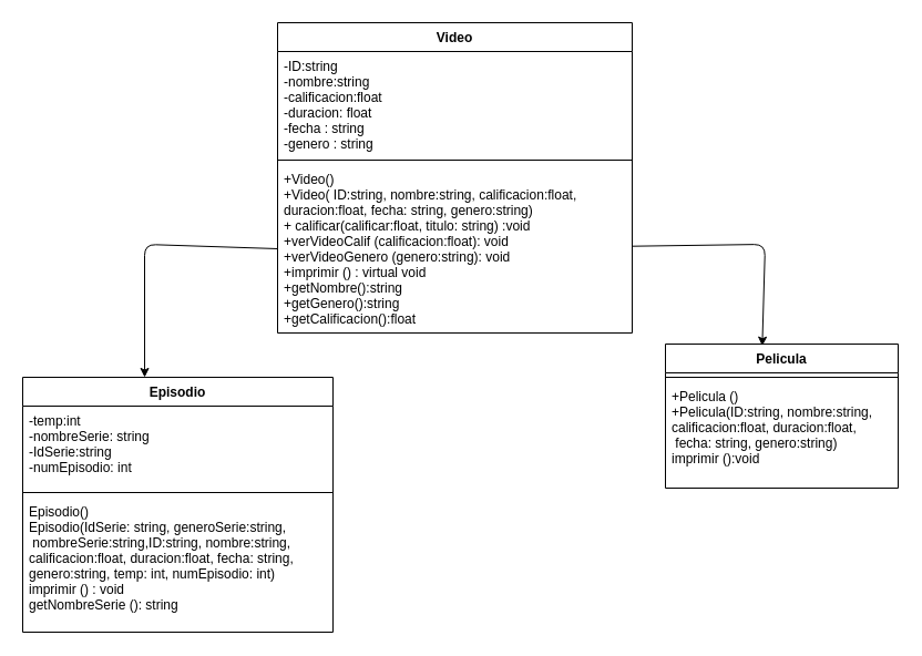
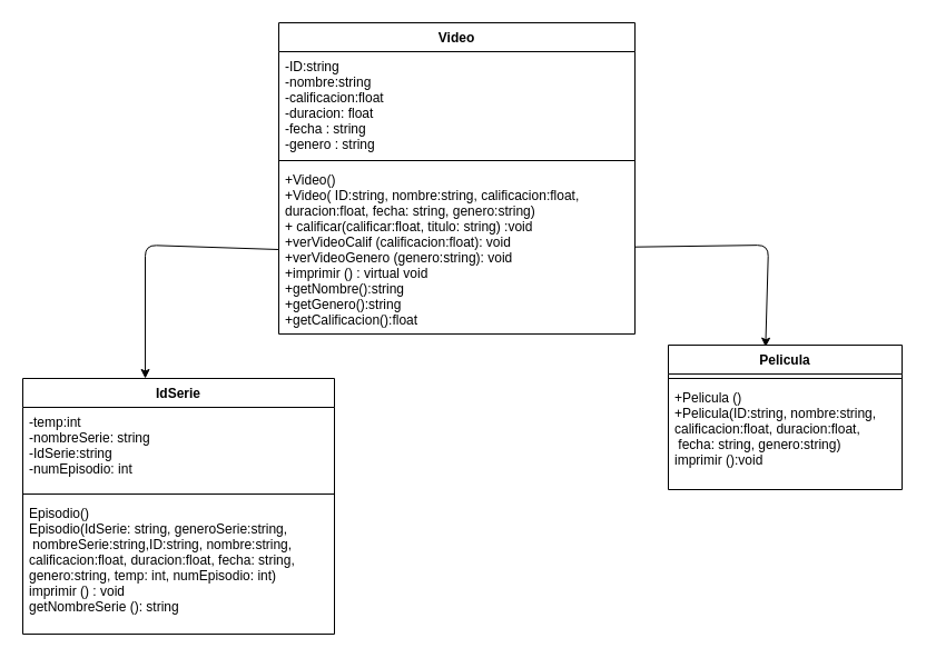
  <mxCell id="0" />
  <mxCell id="1" parent="0" />
  <mxCell id="2" value="Video" style="swimlane;fontStyle=1;align=center;verticalAlign=top;childLayout=stackLayout;horizontal=1;startSize=26;horizontalStack=0;resizeParent=1;resizeParentMax=0;resizeLast=0;collapsible=1;marginBottom=0;" parent="1" vertex="1"><mxGeometry x="250" y="20" width="320" height="280" as="geometry" /></mxCell>
  <mxCell id="3" value="-ID:string&#10;-nombre:string&#10;-calificacion:float&#10;-duracion: float&#10;-fecha : string&#10;-genero : string&#10;" style="text;strokeColor=none;fillColor=none;align=left;verticalAlign=top;spacingLeft=4;spacingRight=4;overflow=hidden;rotatable=0;points=[[0,0.5],[1,0.5]];portConstraint=eastwest;" parent="2" vertex="1"><mxGeometry y="26" width="320" height="94" as="geometry" /></mxCell>
  <mxCell id="4" value="" style="line;strokeWidth=1;fillColor=none;align=left;verticalAlign=middle;spacingTop=-1;spacingLeft=3;spacingRight=3;rotatable=0;labelPosition=right;points=[];portConstraint=eastwest;strokeColor=inherit;" parent="2" vertex="1"><mxGeometry y="120" width="320" height="8" as="geometry" /></mxCell>
  <mxCell id="5" value="+Video()&#10;+Video( ID:string, nombre:string, calificacion:float, &#10;duracion:float, fecha: string, genero:string)&#10;+ calificar(calificar:float, titulo: string) :void&#10;+verVideoCalif (calificacion:float): void&#10;+verVideoGenero (genero:string): void&#10;+imprimir () : virtual void&#10;+getNombre():string&#10;+getGenero():string&#10;+getCalificacion():float&#10;" style="text;strokeColor=none;fillColor=none;align=left;verticalAlign=top;spacingLeft=4;spacingRight=4;overflow=hidden;rotatable=0;points=[[0,0.5],[1,0.5]];portConstraint=eastwest;" parent="2" vertex="1"><mxGeometry y="128" width="320" height="152" as="geometry" /></mxCell>
- <mxCell id="6" value="Episodio" style="swimlane;fontStyle=1;align=center;verticalAlign=top;childLayout=stackLayout;horizontal=1;startSize=26;horizontalStack=0;resizeParent=1;resizeParentMax=0;resizeLast=0;collapsible=1;marginBottom=0;" parent="1" vertex="1"><mxGeometry x="20" y="340" width="280" height="230" as="geometry" /></mxCell>
+ <mxCell id="6" value="IdSerie" style="swimlane;fontStyle=1;align=center;verticalAlign=top;childLayout=stackLayout;horizontal=1;startSize=26;horizontalStack=0;resizeParent=1;resizeParentMax=0;resizeLast=0;collapsible=1;marginBottom=0;" parent="1" vertex="1"><mxGeometry x="20" y="340" width="280" height="230" as="geometry" /></mxCell>
  <mxCell id="7" value="-temp:int&#10;-nombreSerie: string&#10;-IdSerie:string&#10;-numEpisodio: int" style="text;strokeColor=none;fillColor=none;align=left;verticalAlign=top;spacingLeft=4;spacingRight=4;overflow=hidden;rotatable=0;points=[[0,0.5],[1,0.5]];portConstraint=eastwest;" parent="6" vertex="1"><mxGeometry y="26" width="280" height="74" as="geometry" /></mxCell>
  <mxCell id="8" value="" style="line;strokeWidth=1;fillColor=none;align=left;verticalAlign=middle;spacingTop=-1;spacingLeft=3;spacingRight=3;rotatable=0;labelPosition=right;points=[];portConstraint=eastwest;strokeColor=inherit;" parent="6" vertex="1"><mxGeometry y="100" width="280" height="8" as="geometry" /></mxCell>
  <mxCell id="9" value="Episodio()&#10;Episodio(IdSerie: string, generoSerie:string,&#10; nombreSerie:string,ID:string, nombre:string,&#10;calificacion:float, duracion:float, fecha: string, &#10;genero:string, temp: int, numEpisodio: int)&#10;imprimir () : void&#10;getNombreSerie (): string" style="text;strokeColor=none;fillColor=none;align=left;verticalAlign=top;spacingLeft=4;spacingRight=4;overflow=hidden;rotatable=0;points=[[0,0.5],[1,0.5]];portConstraint=eastwest;" parent="6" vertex="1"><mxGeometry y="108" width="280" height="122" as="geometry" /></mxCell>
  <mxCell id="10" style="edgeStyle=none;html=1;exitX=0;exitY=0.5;exitDx=0;exitDy=0;entryX=0.393;entryY=0;entryDx=0;entryDy=0;entryPerimeter=0;" parent="1" source="5" target="6" edge="1"><mxGeometry relative="1" as="geometry"><mxPoint x="110" y="310" as="targetPoint" /><Array as="points"><mxPoint x="130" y="220" /></Array></mxGeometry></mxCell>
  <mxCell id="11" value="Pelicula" style="swimlane;fontStyle=1;align=center;verticalAlign=top;childLayout=stackLayout;horizontal=1;startSize=26;horizontalStack=0;resizeParent=1;resizeParentMax=0;resizeLast=0;collapsible=1;marginBottom=0;" parent="1" vertex="1"><mxGeometry x="600" y="310" width="210" height="130" as="geometry" /></mxCell>
  <mxCell id="12" value="" style="line;strokeWidth=1;fillColor=none;align=left;verticalAlign=middle;spacingTop=-1;spacingLeft=3;spacingRight=3;rotatable=0;labelPosition=right;points=[];portConstraint=eastwest;strokeColor=inherit;" parent="11" vertex="1"><mxGeometry y="26" width="210" height="8" as="geometry" /></mxCell>
  <mxCell id="13" value="+Pelicula ()&#10;+Pelicula(ID:string, nombre:string, &#10;calificacion:float, duracion:float,&#10; fecha: string, genero:string)&#10;imprimir ():void&#10;" style="text;strokeColor=none;fillColor=none;align=left;verticalAlign=top;spacingLeft=4;spacingRight=4;overflow=hidden;rotatable=0;points=[[0,0.5],[1,0.5]];portConstraint=eastwest;" parent="11" vertex="1"><mxGeometry y="34" width="210" height="96" as="geometry" /></mxCell>
  <mxCell id="14" style="edgeStyle=none;html=1;entryX=0.416;entryY=0.013;entryDx=0;entryDy=0;entryPerimeter=0;" parent="1" source="5" target="11" edge="1"><mxGeometry relative="1" as="geometry"><mxPoint x="790" y="220" as="targetPoint" /><Array as="points"><mxPoint x="690" y="220" /></Array></mxGeometry></mxCell>
